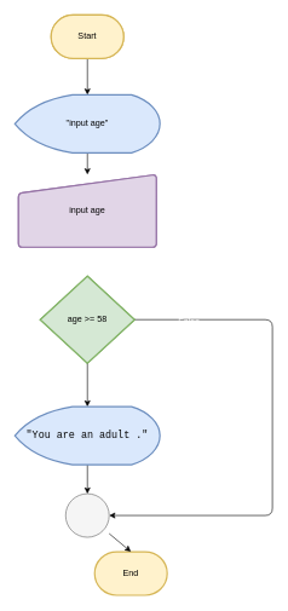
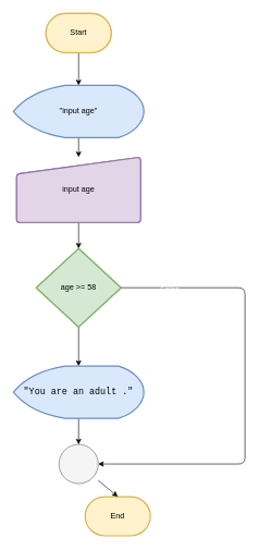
  <mxCell id="0" />
  <mxCell id="1" parent="0" />
  <mxCell id="2" value="" style="strokeWidth=2;html=1;shape=mxgraph.flowchart.terminator;whiteSpace=wrap;fillColor=#fff2cc;strokeColor=#d6b656;fontColor=#000000;" vertex="1" parent="1"><mxGeometry x="70" y="20" width="100" height="60" as="geometry" /></mxCell>
  <mxCell id="3" value="End" style="strokeWidth=2;html=1;shape=mxgraph.flowchart.terminator;whiteSpace=wrap;fillColor=#fff2cc;strokeColor=#d6b656;fontColor=#000000;" vertex="1" parent="1"><mxGeometry x="130" y="760" width="100" height="60" as="geometry" /></mxCell>
  <mxCell id="4" value="" style="html=1;strokeWidth=2;shape=manualInput;whiteSpace=wrap;rounded=1;size=26;arcSize=11;fillColor=#e1d5e7;strokeColor=#9673a6;" vertex="1" parent="1"><mxGeometry x="25" y="240" width="190" height="100" as="geometry" /></mxCell>
  <mxCell id="5" value="" style="strokeWidth=2;html=1;shape=mxgraph.flowchart.decision;whiteSpace=wrap;fillColor=#d5e8d4;strokeColor=#82b366;" vertex="1" parent="1"><mxGeometry x="55" y="380" width="130" height="120" as="geometry" /></mxCell>
  <mxCell id="6" style="edgeStyle=none;html=1;exitX=0.5;exitY=1;exitDx=0;exitDy=0;exitPerimeter=0;entryX=0.5;entryY=0;entryDx=0;entryDy=0;entryPerimeter=0;fontColor=#050505;" edge="1" parent="1" source="7" target="9"><mxGeometry relative="1" as="geometry" /></mxCell>
  <mxCell id="7" value="Start" style="strokeWidth=2;html=1;shape=mxgraph.flowchart.terminator;whiteSpace=wrap;fillColor=#fff2cc;strokeColor=#d6b656;fontColor=#000000;" vertex="1" parent="1"><mxGeometry x="70" y="20" width="100" height="60" as="geometry" /></mxCell>
  <mxCell id="8" style="edgeStyle=none;html=1;entryX=0.5;entryY=0;entryDx=0;entryDy=0;fontColor=#050505;" edge="1" parent="1" source="9" target="11"><mxGeometry relative="1" as="geometry" /></mxCell>
  <mxCell id="9" value="&quot;input age&quot;" style="strokeWidth=2;html=1;shape=mxgraph.flowchart.display;whiteSpace=wrap;fillColor=#dae8fc;strokeColor=#6c8ebf;fontColor=#000000;" vertex="1" parent="1"><mxGeometry x="20" y="130" width="200" height="80" as="geometry" /></mxCell>
+ <mxCell id="10" style="edgeStyle=none;html=1;entryX=0.5;entryY=0;entryDx=0;entryDy=0;entryPerimeter=0;fontColor=#050505;" edge="1" parent="1" source="11" target="14"><mxGeometry relative="1" as="geometry" /></mxCell>
  <mxCell id="11" value="input age" style="html=1;strokeWidth=2;shape=manualInput;whiteSpace=wrap;rounded=1;size=26;arcSize=11;fillColor=#e1d5e7;strokeColor=#9673a6;fontColor=#000000;" vertex="1" parent="1"><mxGeometry x="25" y="240" width="190" height="100" as="geometry" /></mxCell>
  <mxCell id="12" style="edgeStyle=none;html=1;exitX=0.5;exitY=1;exitDx=0;exitDy=0;exitPerimeter=0;entryX=0.5;entryY=0;entryDx=0;entryDy=0;entryPerimeter=0;fontColor=#050505;" edge="1" parent="1" source="14" target="18"><mxGeometry relative="1" as="geometry" /></mxCell>
  <mxCell id="13" style="edgeStyle=none;html=1;entryX=1;entryY=0.5;entryDx=0;entryDy=0;entryPerimeter=0;fontColor=#050505;" edge="1" parent="1" source="14" target="16"><mxGeometry relative="1" as="geometry"><Array as="points"><mxPoint x="375" y="440" /><mxPoint x="375" y="710" /></Array></mxGeometry></mxCell>
  <mxCell id="14" value="age &amp;gt;= 58" style="strokeWidth=2;html=1;shape=mxgraph.flowchart.decision;whiteSpace=wrap;fillColor=#d5e8d4;strokeColor=#82b366;fontColor=#000000;" vertex="1" parent="1"><mxGeometry x="55" y="380" width="130" height="120" as="geometry" /></mxCell>
  <mxCell id="15" style="edgeStyle=none;html=1;entryX=0.5;entryY=0;entryDx=0;entryDy=0;entryPerimeter=0;fontColor=#050505;" edge="1" parent="1" source="16" target="3"><mxGeometry relative="1" as="geometry" /></mxCell>
  <mxCell id="16" value="" style="verticalLabelPosition=bottom;verticalAlign=top;html=1;shape=mxgraph.flowchart.on-page_reference;fontColor=#333333;fillColor=#f5f5f5;strokeColor=#666666;" vertex="1" parent="1"><mxGeometry x="90" y="680" width="60" height="60" as="geometry" /></mxCell>
  <mxCell id="17" style="edgeStyle=none;html=1;entryX=0.5;entryY=0;entryDx=0;entryDy=0;entryPerimeter=0;fontColor=#050505;" edge="1" parent="1" source="18" target="16"><mxGeometry relative="1" as="geometry" /></mxCell>
  <mxCell id="18" value="&lt;div style=&quot;font-family: Consolas, &amp;quot;Courier New&amp;quot;, monospace; font-size: 14px; line-height: 19px;&quot;&gt;&lt;font color=&quot;#050505&quot;&gt;&quot;You are an adult .&quot;&lt;/font&gt;&lt;/div&gt;" style="strokeWidth=2;html=1;shape=mxgraph.flowchart.display;whiteSpace=wrap;fillColor=#dae8fc;strokeColor=#6c8ebf;fontColor=#000000;" vertex="1" parent="1"><mxGeometry x="20" y="560" width="200" height="80" as="geometry" /></mxCell>
  <mxCell id="19" value="&lt;font color=&quot;#ffffff&quot;&gt;False&lt;br&gt;&lt;br&gt;&lt;/font&gt;" style="text;html=1;align=center;verticalAlign=middle;resizable=0;points=[];autosize=1;strokeColor=none;fillColor=none;fontColor=#050505;" vertex="1" parent="1"><mxGeometry x="235" y="430" width="50" height="40" as="geometry" /></mxCell>
  <mxCell id="20" value="True&lt;br&gt;" style="text;html=1;align=center;verticalAlign=middle;resizable=0;points=[];autosize=1;strokeColor=none;fillColor=none;fontColor=#FFFFFF;" vertex="1" parent="1"><mxGeometry x="40" y="510" width="50" height="30" as="geometry" /></mxCell>
